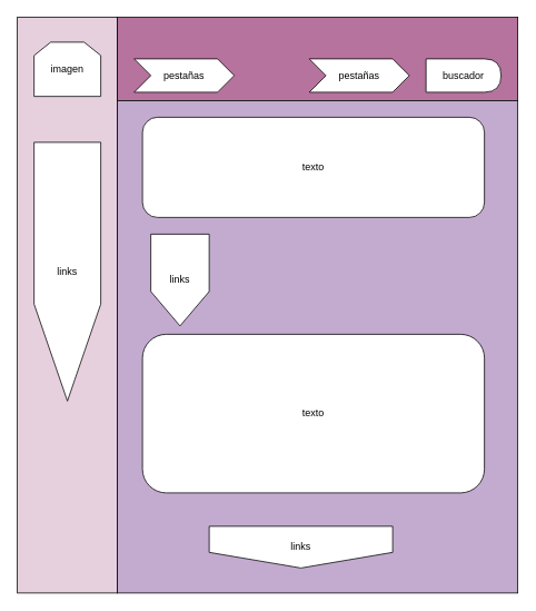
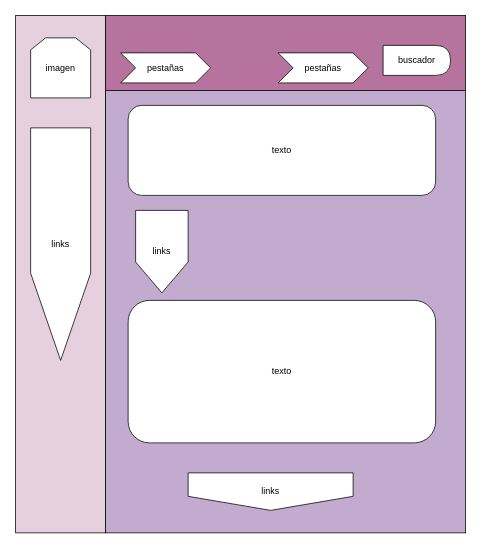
  <mxCell id="0" />
  <mxCell id="1" parent="0" />
  <mxCell id="2" value="" style="rounded=0;whiteSpace=wrap;html=1;fillColor=#E6D0DE;" parent="1" vertex="1"><mxGeometry x="20" y="20" width="120" height="690" as="geometry" /></mxCell>
  <mxCell id="3" value="" style="rounded=0;whiteSpace=wrap;html=1;fillColor=#B5739D;" parent="1" vertex="1"><mxGeometry x="140" y="20" width="480" height="100" as="geometry" /></mxCell>
  <mxCell id="4" value="" style="rounded=0;whiteSpace=wrap;html=1;fillColor=#C3ABD0;" parent="1" vertex="1"><mxGeometry x="140" y="120" width="480" height="590" as="geometry" /></mxCell>
- <mxCell id="5" value="imagen" style="shape=loopLimit;whiteSpace=wrap;html=1;" parent="1" vertex="1"><mxGeometry x="40" y="50" width="80" height="65" as="geometry" /></mxCell>
+ <mxCell id="5" value="imagen" style="shape=loopLimit;whiteSpace=wrap;html=1;" parent="1" vertex="1"><mxGeometry x="40" y="50" width="80" height="80" as="geometry" /></mxCell>
  <mxCell id="6" value="links" style="shape=offPageConnector;whiteSpace=wrap;html=1;" parent="1" vertex="1"><mxGeometry x="40" y="170" width="80" height="310" as="geometry" /></mxCell>
- <mxCell id="7" value="buscador" style="shape=delay;whiteSpace=wrap;html=1;" parent="1" vertex="1"><mxGeometry x="510" y="70" width="90" height="40" as="geometry" /></mxCell>
+ <mxCell id="7" value="buscador" style="shape=delay;whiteSpace=wrap;html=1;" parent="1" vertex="1"><mxGeometry x="510" y="60" width="90" height="40" as="geometry" /></mxCell>
  <mxCell id="8" value="pestañas" style="shape=step;perimeter=stepPerimeter;whiteSpace=wrap;html=1;fixedSize=1;" parent="1" vertex="1"><mxGeometry x="160" y="70" width="120" height="40" as="geometry" /></mxCell>
  <mxCell id="9" value="pestañas" style="shape=step;perimeter=stepPerimeter;whiteSpace=wrap;html=1;fixedSize=1;" parent="1" vertex="1"><mxGeometry x="370" y="70" width="120" height="40" as="geometry" /></mxCell>
  <mxCell id="10" value="texto" style="rounded=1;whiteSpace=wrap;html=1;" parent="1" vertex="1"><mxGeometry x="170" y="140" width="410" height="120" as="geometry" /></mxCell>
  <mxCell id="11" value="links" style="shape=offPageConnector;whiteSpace=wrap;html=1;" parent="1" vertex="1"><mxGeometry x="180" y="280" width="70" height="110" as="geometry" /></mxCell>
  <mxCell id="12" value="texto" style="rounded=1;whiteSpace=wrap;html=1;" parent="1" vertex="1"><mxGeometry x="170" y="400" width="410" height="190" as="geometry" /></mxCell>
  <mxCell id="13" value="links" style="shape=offPageConnector;whiteSpace=wrap;html=1;" parent="1" vertex="1"><mxGeometry x="250" y="630" width="220" height="50" as="geometry" /></mxCell>
